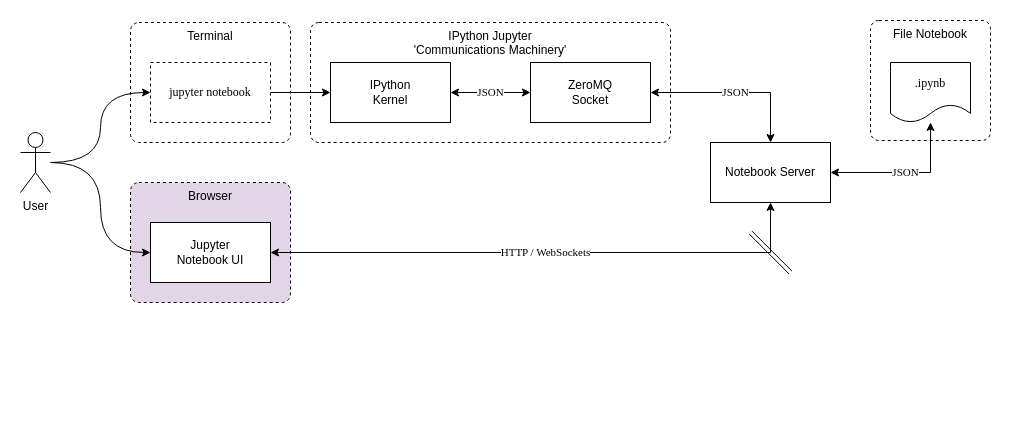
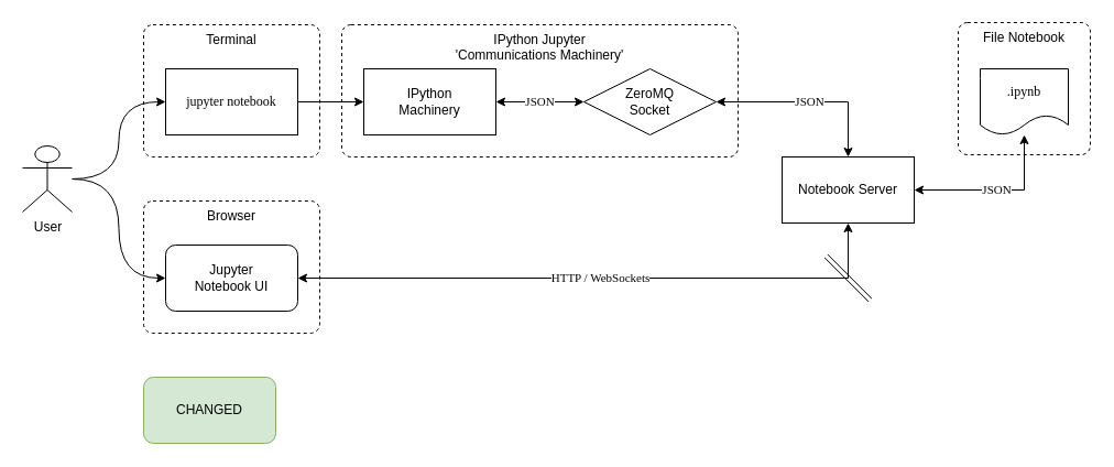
  <mxCell id="0" />
  <mxCell id="1" parent="0" />
  <mxCell id="2" value="IPython Jupyter&lt;br&gt;'Communications Machinery'" style="rounded=1;whiteSpace=wrap;html=1;verticalAlign=top;dashed=1;arcSize=7;" parent="1" vertex="1"><mxGeometry x="310" y="22" width="360" height="120" as="geometry" /></mxCell>
  <mxCell id="3" value="Terminal" style="rounded=1;whiteSpace=wrap;html=1;verticalAlign=top;dashed=1;arcSize=7;" parent="1" vertex="1"><mxGeometry x="130" y="22" width="160" height="120" as="geometry" /></mxCell>
- <mxCell id="4" value="User" style="shape=umlActor;verticalLabelPosition=bottom;labelBackgroundColor=#ffffff;verticalAlign=top;html=1;outlineConnect=0;" parent="1" vertex="1"><mxGeometry x="20" y="132" width="30" height="60" as="geometry" /></mxCell>
+ <mxCell id="4" value="User" style="shape=umlActor;verticalLabelPosition=bottom;labelBackgroundColor=#ffffff;verticalAlign=top;html=1;outlineConnect=0;" parent="1" vertex="1"><mxGeometry x="20" y="132" width="45" height="60" as="geometry" /></mxCell>
  <mxCell id="5" value="" style="edgeStyle=orthogonalEdgeStyle;rounded=0;orthogonalLoop=1;jettySize=auto;html=1;fontFamily=Lucida Console;" parent="1" source="6" target="7" edge="1"><mxGeometry relative="1" as="geometry"><mxPoint x="70" y="92" as="targetPoint" /></mxGeometry></mxCell>
- <mxCell id="6" value="jupyter notebook" style="rounded=0;whiteSpace=wrap;html=1;fontFamily=Lucida Console;dashed=1;" parent="1" vertex="1"><mxGeometry x="150" y="62" width="120" height="60" as="geometry" /></mxCell>
- <mxCell id="7" value="IPython&lt;br&gt;Kernel" style="rounded=0;whiteSpace=wrap;html=1;" parent="1" vertex="1"><mxGeometry x="330" y="62" width="120" height="60" as="geometry" /></mxCell>
+ <mxCell id="6" value="jupyter notebook" style="rounded=0;whiteSpace=wrap;html=1;fontFamily=Lucida Console;" parent="1" vertex="1"><mxGeometry x="150" y="62" width="120" height="60" as="geometry" /></mxCell>
+ <mxCell id="7" value="IPython&lt;br&gt;Machinery" style="rounded=0;whiteSpace=wrap;html=1;" parent="1" vertex="1"><mxGeometry x="330" y="62" width="120" height="60" as="geometry" /></mxCell>
  <mxCell id="8" value="JSON" style="edgeStyle=orthogonalEdgeStyle;rounded=0;orthogonalLoop=1;jettySize=auto;html=1;fontFamily=Lucida Console;exitX=1;exitY=0.5;exitDx=0;exitDy=0;startArrow=classic;startFill=1;endArrow=classic;endFill=1;" parent="1" source="7" target="10" edge="1"><mxGeometry relative="1" as="geometry"><mxPoint x="479.2" y="92" as="targetPoint" /></mxGeometry></mxCell>
  <mxCell id="9" value="JSON" style="edgeStyle=orthogonalEdgeStyle;rounded=0;orthogonalLoop=1;jettySize=auto;html=1;fontFamily=Lucida Console;startArrow=classic;startFill=1;endArrow=classic;endFill=1;" parent="1" source="10" target="14" edge="1"><mxGeometry relative="1" as="geometry"><mxPoint x="699.2" y="92" as="targetPoint" /></mxGeometry></mxCell>
- <mxCell id="10" value="ZeroMQ&lt;br&gt;Socket" style="rounded=0;whiteSpace=wrap;html=1;" parent="1" vertex="1"><mxGeometry x="530" y="62" width="120" height="60" as="geometry" /></mxCell>
- <mxCell id="11" value="Browser" style="rounded=1;whiteSpace=wrap;html=1;verticalAlign=top;dashed=1;arcSize=7;fillColor=#e1d5e7;" parent="1" vertex="1"><mxGeometry x="130" y="182" width="160" height="120" as="geometry" /></mxCell>
- <mxCell id="12" value="Jupyter&lt;br&gt;Notebook UI" style="rounded=0;whiteSpace=wrap;html=1;" parent="1" vertex="1"><mxGeometry x="150" y="222" width="120" height="60" as="geometry" /></mxCell>
+ <mxCell id="10" value="ZeroMQ&lt;br&gt;Socket" style="rhombus;whiteSpace=wrap;html=1;" parent="1" vertex="1"><mxGeometry x="530" y="62" width="120" height="60" as="geometry" /></mxCell>
+ <mxCell id="11" value="Browser" style="rounded=1;whiteSpace=wrap;html=1;verticalAlign=top;dashed=1;arcSize=7;" parent="1" vertex="1"><mxGeometry x="130" y="182" width="160" height="120" as="geometry" /></mxCell>
+ <mxCell id="12" value="Jupyter&lt;br&gt;Notebook UI" style="whiteSpace=wrap;html=1;rounded=1;" parent="1" vertex="1"><mxGeometry x="150" y="222" width="120" height="60" as="geometry" /></mxCell>
  <mxCell id="13" value="HTTP / WebSockets" style="edgeStyle=orthogonalEdgeStyle;rounded=0;orthogonalLoop=1;jettySize=auto;html=1;fontFamily=Lucida Console;entryX=1;entryY=0.5;entryDx=0;entryDy=0;exitX=0.5;exitY=1;exitDx=0;exitDy=0;startArrow=classic;startFill=1;endArrow=classic;endFill=1;" parent="1" source="14" target="12" edge="1"><mxGeometry relative="1" as="geometry"><mxPoint x="790" as="targetPoint" y="-18" /></mxGeometry></mxCell>
  <mxCell id="14" value="Notebook Server" style="rounded=0;whiteSpace=wrap;html=1;" parent="1" vertex="1"><mxGeometry x="710" y="142" width="120" height="60" as="geometry" /></mxCell>
  <mxCell id="15" value="File Notebook" style="rounded=1;whiteSpace=wrap;html=1;verticalAlign=top;dashed=1;arcSize=7;" parent="1" vertex="1"><mxGeometry x="870" y="20" width="120" height="120" as="geometry" /></mxCell>
  <mxCell id="16" value=".ipynb" style="shape=document;whiteSpace=wrap;html=1;boundedLbl=1;rounded=1;strokeWidth=1;fontFamily=Lucida Console;" parent="1" vertex="1"><mxGeometry x="890" y="62" width="80" height="60" as="geometry" /></mxCell>
  <mxCell id="17" value="JSON" style="edgeStyle=orthogonalEdgeStyle;rounded=0;orthogonalLoop=1;jettySize=auto;html=1;fontFamily=Lucida Console;startArrow=classic;startFill=1;endArrow=classic;endFill=1;" parent="1" source="14" target="16" edge="1"><mxGeometry relative="1" as="geometry"><mxPoint x="480" y="242" as="targetPoint" /></mxGeometry></mxCell>
  <mxCell id="18" value="" style="shape=link;html=1;startArrow=classic;startFill=1;endArrow=classic;endFill=1;fontFamily=Lucida Console;" parent="1" edge="1"><mxGeometry width="50" height="50" relative="1" as="geometry"><mxPoint x="790" y="272" as="sourcePoint" /><mxPoint x="750" y="232" as="targetPoint" /></mxGeometry></mxCell>
  <mxCell id="19" value="" style="edgeStyle=orthogonalEdgeStyle;rounded=0;orthogonalLoop=1;jettySize=auto;html=1;fontFamily=Lucida Console;startArrow=none;startFill=0;endArrow=classic;endFill=1;entryX=0;entryY=0.5;entryDx=0;entryDy=0;curved=1;" parent="1" source="4" target="6" edge="1"><mxGeometry relative="1" as="geometry"><mxPoint x="60" y="62" as="sourcePoint" /><mxPoint x="70" y="132" as="targetPoint" /></mxGeometry></mxCell>
  <mxCell id="20" value="" style="edgeStyle=orthogonalEdgeStyle;rounded=0;orthogonalLoop=1;jettySize=auto;html=1;fontFamily=Lucida Console;startArrow=none;startFill=0;endArrow=classic;endFill=1;entryX=0;entryY=0.5;entryDx=0;entryDy=0;curved=1;" parent="1" source="4" target="12" edge="1"><mxGeometry relative="1" as="geometry"><mxPoint x="100" y="152" as="sourcePoint" /><mxPoint x="70" y="192" as="targetPoint" /></mxGeometry></mxCell>
+ <mxCell id="21" value="CHANGED" style="rounded=1;whiteSpace=wrap;html=1;fillColor=#d5e8d4;strokeColor=#82b366;" parent="1" vertex="1"><mxGeometry x="130" y="342" width="120" height="60" as="geometry" /></mxCell>
